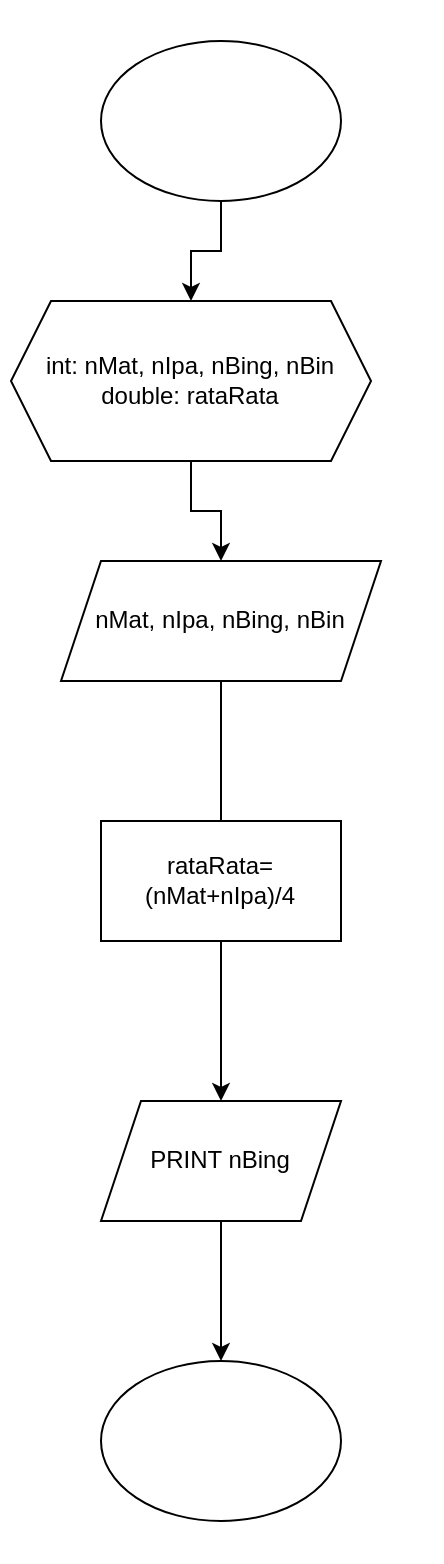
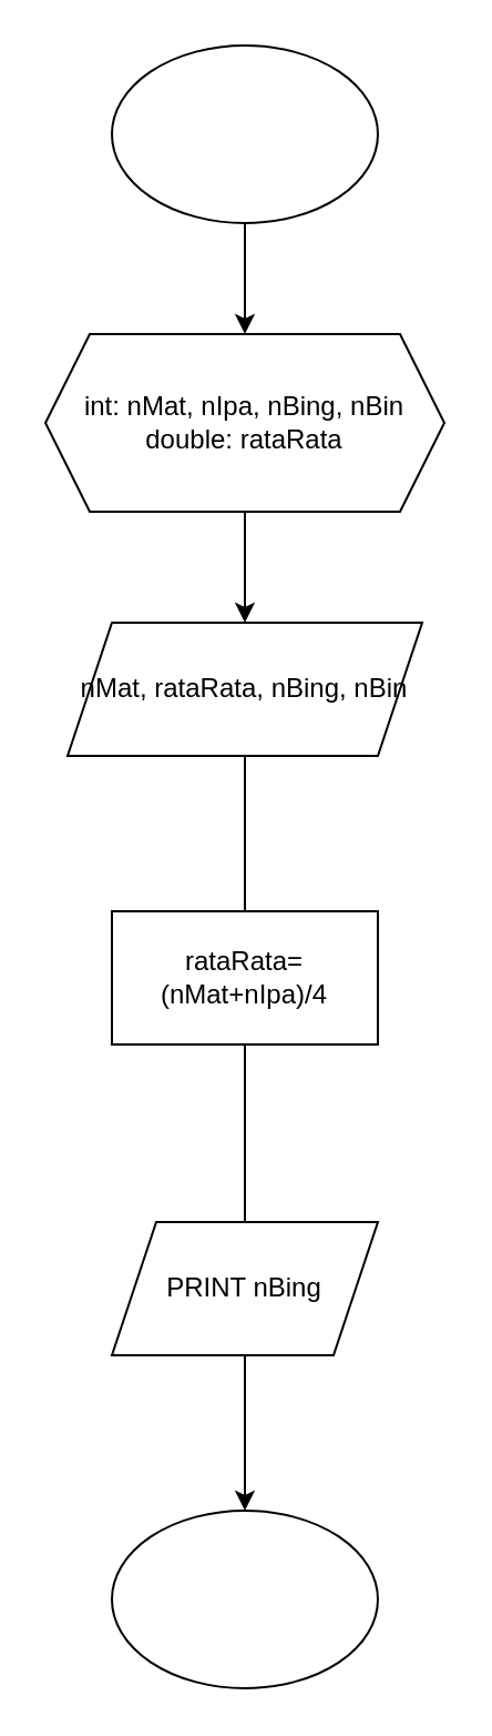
  <mxCell id="0" />
  <mxCell id="1" parent="0" />
  <mxCell id="2" style="edgeStyle=orthogonalEdgeStyle;rounded=0;orthogonalLoop=1;jettySize=auto;html=1;" edge="1" parent="1" source="3" target="5"><mxGeometry relative="1" as="geometry" /></mxCell>
  <mxCell id="3" value="" style="ellipse;whiteSpace=wrap;html=1;" vertex="1" parent="1"><mxGeometry x="50" y="20" width="120" height="80" as="geometry" /></mxCell>
  <mxCell id="4" style="edgeStyle=orthogonalEdgeStyle;rounded=0;orthogonalLoop=1;jettySize=auto;html=1;entryX=0.5;entryY=0;entryDx=0;entryDy=0;" edge="1" parent="1" source="5" target="7"><mxGeometry relative="1" as="geometry" /></mxCell>
- <mxCell id="5" value="int: nMat, nIpa, nBing, nBin&lt;br&gt;double: rataRata" style="shape=hexagon;perimeter=hexagonPerimeter2;whiteSpace=wrap;html=1;fixedSize=1;" vertex="1" parent="1"><mxGeometry x="5" y="150" width="180" height="80" as="geometry" /></mxCell>
+ <mxCell id="5" value="int: nMat, nIpa, nBing, nBin&lt;br&gt;double: rataRata" style="shape=hexagon;perimeter=hexagonPerimeter2;whiteSpace=wrap;html=1;fixedSize=1;" vertex="1" parent="1"><mxGeometry x="20" y="150" width="180" height="80" as="geometry" /></mxCell>
  <mxCell id="6" style="edgeStyle=orthogonalEdgeStyle;rounded=0;orthogonalLoop=1;jettySize=auto;html=1;entryX=0.5;entryY=0;entryDx=0;entryDy=0;endArrow=none;" edge="1" parent="1" source="7" target="9"><mxGeometry relative="1" as="geometry" /></mxCell>
- <mxCell id="7" value="nMat, nIpa, nBing, nBin" style="shape=parallelogram;perimeter=parallelogramPerimeter;whiteSpace=wrap;html=1;fixedSize=1;" vertex="1" parent="1"><mxGeometry x="30" y="280" width="160" height="60" as="geometry" /></mxCell>
- <mxCell id="8" style="edgeStyle=orthogonalEdgeStyle;rounded=0;orthogonalLoop=1;jettySize=auto;html=1;entryX=0.5;entryY=0;entryDx=0;entryDy=0;" edge="1" parent="1" source="9" target="11"><mxGeometry relative="1" as="geometry" /></mxCell>
+ <mxCell id="7" value="nMat, rataRata, nBing, nBin" style="shape=parallelogram;perimeter=parallelogramPerimeter;whiteSpace=wrap;html=1;fixedSize=1;" vertex="1" parent="1"><mxGeometry x="30" y="280" width="160" height="60" as="geometry" /></mxCell>
+ <mxCell id="8" style="edgeStyle=orthogonalEdgeStyle;rounded=0;orthogonalLoop=1;jettySize=auto;html=1;entryX=0.5;entryY=0;entryDx=0;entryDy=0;endArrow=none;" edge="1" parent="1" source="9" target="11"><mxGeometry relative="1" as="geometry" /></mxCell>
  <mxCell id="9" value="rataRata=(nMat+nIpa)/4" style="rounded=0;whiteSpace=wrap;html=1;" vertex="1" parent="1"><mxGeometry x="50" y="410" width="120" height="60" as="geometry" /></mxCell>
  <mxCell id="10" style="edgeStyle=orthogonalEdgeStyle;rounded=0;orthogonalLoop=1;jettySize=auto;html=1;entryX=0.5;entryY=0;entryDx=0;entryDy=0;" edge="1" parent="1" source="11" target="12"><mxGeometry relative="1" as="geometry" /></mxCell>
  <mxCell id="11" value="PRINT nBing" style="shape=parallelogram;perimeter=parallelogramPerimeter;whiteSpace=wrap;html=1;fixedSize=1;" vertex="1" parent="1"><mxGeometry x="50" y="550" width="120" height="60" as="geometry" /></mxCell>
  <mxCell id="12" value="" style="ellipse;whiteSpace=wrap;html=1;" vertex="1" parent="1"><mxGeometry x="50" y="680" width="120" height="80" as="geometry" /></mxCell>
